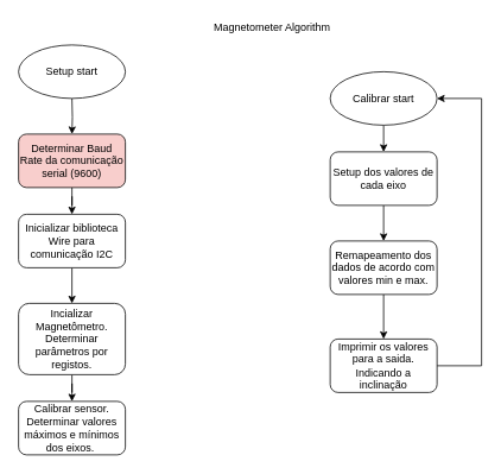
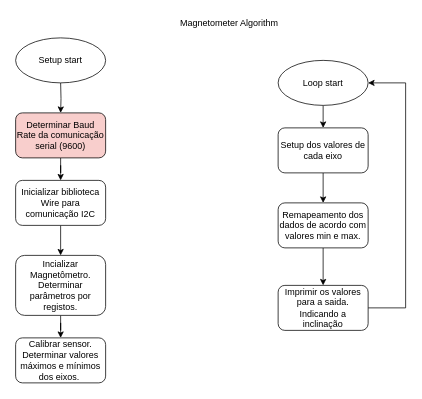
  <mxCell id="0" />
  <mxCell id="1" parent="0" />
  <mxCell id="2" value="" style="edgeStyle=orthogonalEdgeStyle;rounded=0;orthogonalLoop=1;jettySize=auto;html=1;" edge="1" parent="1" target="5"><mxGeometry relative="1" as="geometry"><mxPoint x="80" y="110" as="sourcePoint" /></mxGeometry></mxCell>
  <mxCell id="3" value="Magnetometer Algorithm" style="text;html=1;strokeColor=none;fillColor=none;align=center;verticalAlign=middle;whiteSpace=wrap;rounded=0;" vertex="1" parent="1"><mxGeometry x="220" y="20" width="170" height="20" as="geometry" /></mxCell>
  <mxCell id="4" value="" style="edgeStyle=orthogonalEdgeStyle;rounded=0;orthogonalLoop=1;jettySize=auto;html=1;" edge="1" parent="1" source="5" target="7"><mxGeometry relative="1" as="geometry" /></mxCell>
  <mxCell id="5" value="Determinar Baud Rate da comunicação serial (9600)" style="whiteSpace=wrap;html=1;rounded=1;shadow=0;strokeWidth=1;glass=0;fillColor=#f8cecc;" vertex="1" parent="1"><mxGeometry x="20" y="150" width="120" height="60" as="geometry" /></mxCell>
  <mxCell id="6" value="" style="edgeStyle=orthogonalEdgeStyle;rounded=0;orthogonalLoop=1;jettySize=auto;html=1;" edge="1" parent="1" source="7" target="9"><mxGeometry relative="1" as="geometry" /></mxCell>
  <mxCell id="7" value="Inicializar biblioteca Wire para comunicação I2C" style="whiteSpace=wrap;html=1;rounded=1;shadow=0;strokeWidth=1;glass=0;" vertex="1" parent="1"><mxGeometry x="20" y="240" width="120" height="60" as="geometry" /></mxCell>
  <mxCell id="8" value="" style="edgeStyle=orthogonalEdgeStyle;rounded=0;orthogonalLoop=1;jettySize=auto;html=1;" edge="1" parent="1" source="9" target="10"><mxGeometry relative="1" as="geometry" /></mxCell>
  <mxCell id="9" value="Incializar Magnetômetro. Determinar parâmetros por registos." style="whiteSpace=wrap;html=1;rounded=1;shadow=0;strokeWidth=1;glass=0;" vertex="1" parent="1"><mxGeometry x="20" y="340" width="120" height="80" as="geometry" /></mxCell>
  <mxCell id="10" value="Calibrar sensor. Determinar valores máximos e mínimos dos eixos.&amp;nbsp;" style="whiteSpace=wrap;html=1;rounded=1;shadow=0;strokeWidth=1;glass=0;" vertex="1" parent="1"><mxGeometry x="20" y="450" width="120" height="60" as="geometry" /></mxCell>
  <mxCell id="11" value="Setup start" style="ellipse;whiteSpace=wrap;html=1;" vertex="1" parent="1"><mxGeometry x="20" y="50" width="120" height="60" as="geometry" /></mxCell>
  <mxCell id="12" style="edgeStyle=orthogonalEdgeStyle;rounded=0;orthogonalLoop=1;jettySize=auto;html=1;exitX=0.5;exitY=1;exitDx=0;exitDy=0;entryX=0.5;entryY=0;entryDx=0;entryDy=0;" edge="1" parent="1" source="13" target="15"><mxGeometry relative="1" as="geometry" /></mxCell>
- <mxCell id="13" value="Calibrar start" style="ellipse;whiteSpace=wrap;html=1;" vertex="1" parent="1"><mxGeometry x="370" y="80" width="120" height="60" as="geometry" /></mxCell>
+ <mxCell id="13" value="Loop start" style="ellipse;whiteSpace=wrap;html=1;" vertex="1" parent="1"><mxGeometry x="370" y="80" width="120" height="60" as="geometry" /></mxCell>
  <mxCell id="14" value="" style="edgeStyle=orthogonalEdgeStyle;rounded=0;orthogonalLoop=1;jettySize=auto;html=1;" edge="1" parent="1" source="15" target="17"><mxGeometry relative="1" as="geometry" /></mxCell>
  <mxCell id="15" value="Setup dos valores de cada eixo" style="whiteSpace=wrap;html=1;rounded=1;shadow=0;strokeWidth=1;glass=0;" vertex="1" parent="1"><mxGeometry x="370" y="170" width="120" height="60" as="geometry" /></mxCell>
  <mxCell id="16" value="" style="edgeStyle=orthogonalEdgeStyle;rounded=0;orthogonalLoop=1;jettySize=auto;html=1;" edge="1" parent="1" source="17" target="19"><mxGeometry relative="1" as="geometry" /></mxCell>
  <mxCell id="17" value="Remapeamento dos dados de acordo com valores min e max." style="whiteSpace=wrap;html=1;rounded=1;shadow=0;strokeWidth=1;glass=0;" vertex="1" parent="1"><mxGeometry x="370" y="270" width="120" height="60" as="geometry" /></mxCell>
  <mxCell id="18" style="edgeStyle=orthogonalEdgeStyle;rounded=0;orthogonalLoop=1;jettySize=auto;html=1;entryX=1;entryY=0.5;entryDx=0;entryDy=0;" edge="1" parent="1" source="19" target="13"><mxGeometry relative="1" as="geometry"><Array as="points"><mxPoint x="540" y="410" /><mxPoint x="540" y="110" /></Array></mxGeometry></mxCell>
  <mxCell id="19" value="Imprimir os valores para a saida. Indicando a inclinação" style="whiteSpace=wrap;html=1;rounded=1;shadow=0;strokeWidth=1;glass=0;" vertex="1" parent="1"><mxGeometry x="370" y="380" width="120" height="60" as="geometry" /></mxCell>
